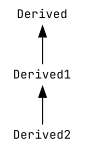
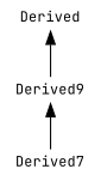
  digraph {
    fontname="JetBrains Mono"
    nodesep=1.5
    rankdir=BT
    node [fontname="JetBrains Mono" fontsize=11 shape=plaintext]
    edge [fontname="JetBrains Mono"]
    n1 [height=.1 label=Derived]
-   Derived1 [height=.1]
-   Derived2 [height=.1]
+   Derived1 [height=.1 label=Derived9]
+   Derived2 [height=.1 label=Derived7]
    Derived1 -> n1
    Derived2 -> Derived1
  }
